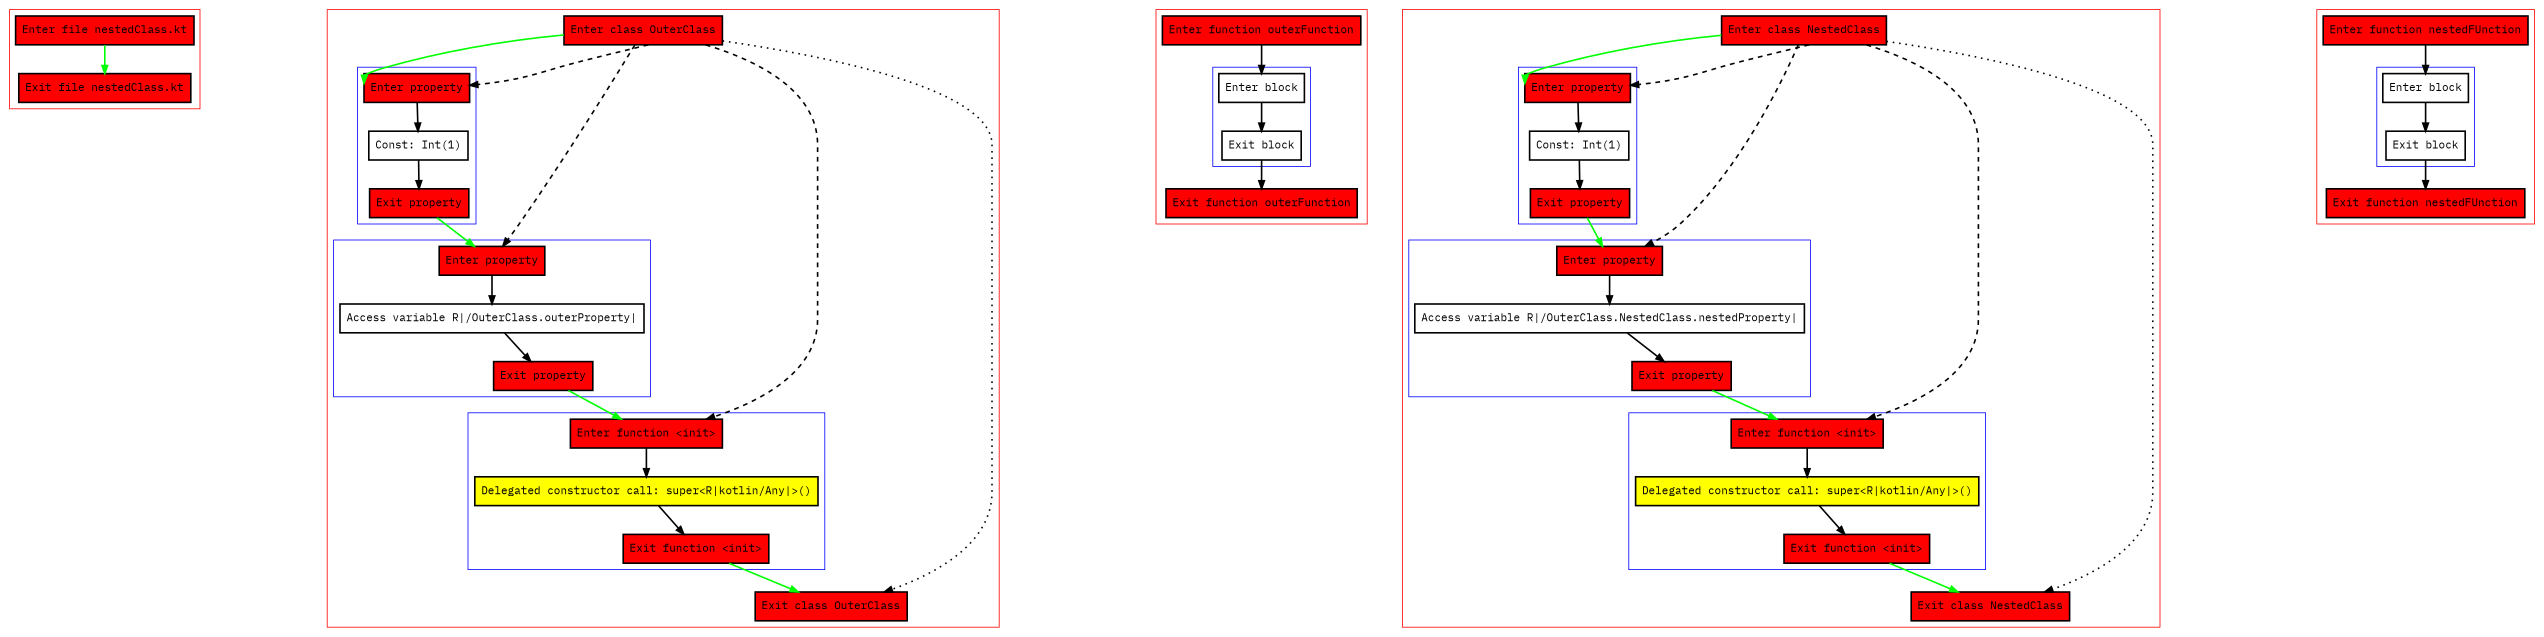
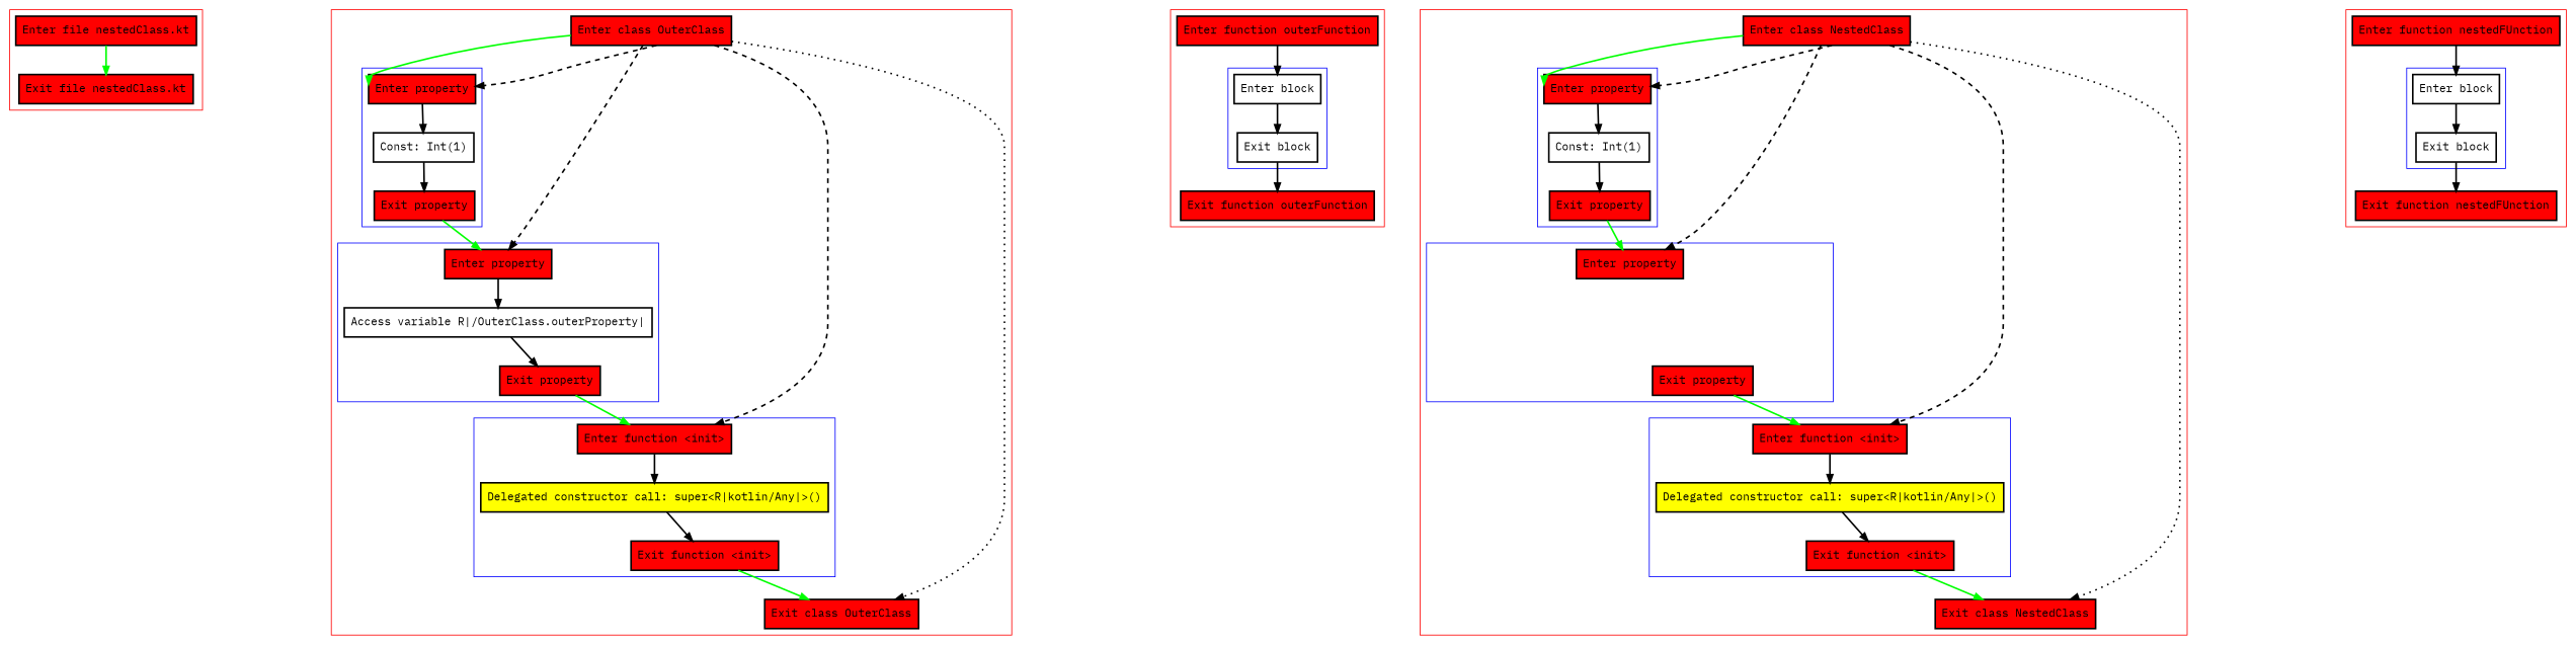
  digraph {
    nodesep=3
    fontname="IBM Plex Mono"
    node [fillcolor=red penwidth=2 shape=box style=filled fontname="IBM Plex Mono"]
    edge [penwidth=2 fontname="IBM Plex Mono"]
    n1 [label="Enter file nestedClass.kt"]
    n2 [label="Exit file nestedClass.kt"]
    n3 [label="Enter property"]
    n4 [label="Const: Int(1)" fillcolor="" style=""]
    n5 [label="Exit property"]
    n6 [label="Enter property"]
    n7 [label="Access variable R|/OuterClass.outerProperty|" fillcolor="" style=""]
    n8 [label="Exit property"]
    n9 [label="Enter function <init>"]
    n10 [fillcolor=yellow label="Delegated constructor call: super<R|kotlin/Any|>()"]
    n11 [label="Exit function <init>"]
    n12 [label="Enter class OuterClass"]
    n13 [label="Exit class OuterClass"]
    n14 [label="Enter block" fillcolor="" style=""]
    n15 [label="Exit block" fillcolor="" style=""]
    n16 [label="Enter function outerFunction"]
    n17 [label="Exit function outerFunction"]
    n18 [label="Enter property"]
    n19 [label="Const: Int(1)" fillcolor="" style=""]
    n20 [label="Exit property"]
    n21 [label="Enter property"]
-   n22 [label="Access variable R|/OuterClass.NestedClass.nestedProperty|" fillcolor="" style=""]
    n23 [label="Exit property"]
    n24 [label="Enter function <init>"]
    n25 [fillcolor=yellow label="Delegated constructor call: super<R|kotlin/Any|>()"]
    n26 [label="Exit function <init>"]
    n27 [label="Enter class NestedClass"]
    n28 [label="Exit class NestedClass"]
    n29 [label="Enter block" fillcolor="" style=""]
    n30 [label="Exit block" fillcolor="" style=""]
    n31 [label="Enter function nestedFUnction"]
    n32 [label="Exit function nestedFUnction"]
    subgraph cluster_1 {
      color=red
      n1
      n2
    }
    subgraph cluster_2 {
      color=red
      n12
      n13
      subgraph cluster_3 {
        color=blue
        n3
        n4
        n5
      }
      subgraph cluster_4 {
        color=blue
        n6
        n7
        n8
      }
      subgraph cluster_5 {
        color=blue
        n9
        n10
        n11
      }
    }
    subgraph cluster_6 {
      color=red
      n16
      n17
      subgraph cluster_7 {
        color=blue
        n14
        n15
      }
    }
    subgraph cluster_8 {
      color=red
      n27
      n28
      subgraph cluster_9 {
        color=blue
        n18
        n19
        n20
      }
      subgraph cluster_10 {
        color=blue
        n21
-       n22
        n23
      }
      subgraph cluster_11 {
        color=blue
        n24
        n25
        n26
      }
    }
    subgraph cluster_12 {
      color=red
      n31
      n32
      subgraph cluster_13 {
        color=blue
        n29
        n30
      }
    }
    n1 -> n2 [color=green]
    n3 -> n4
    n4 -> n5
    n5 -> n6 [color=green]
    n6 -> n7
    n7 -> n8
    n8 -> n9 [color=green]
    n9 -> n10
    n10 -> n11
    n11 -> n13 [color=green]
    n12 -> n3 [color=green]
    n12 -> n3 [style=dashed]
    n12 -> n6 [style=dashed]
    n12 -> n9 [style=dashed]
    n12 -> n13 [style=dotted]
    n14 -> n15
    n15 -> n17
    n16 -> n14
    n18 -> n19
    n19 -> n20
    n20 -> n21 [color=green]
-   n21 -> n22
-   n22 -> n23
    n23 -> n24 [color=green]
    n24 -> n25
    n25 -> n26
    n26 -> n28 [color=green]
    n27 -> n18 [color=green]
    n27 -> n18 [style=dashed]
    n27 -> n21 [style=dashed]
    n27 -> n24 [style=dashed]
    n27 -> n28 [style=dotted]
    n29 -> n30
    n30 -> n32
    n31 -> n29
  }
